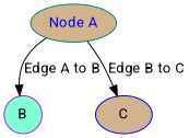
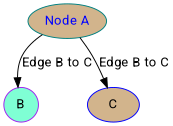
  digraph {
    fontname=Roboto
    node [fillcolor=tan fontname=Roboto style=filled]
    edge [fontname=Roboto]
    n1 [color=teal fontcolor=blue label="Node A"]
    B [color=purple fillcolor=aquamarine shape=circle]
    C [color=blue]
-   n1 -> B [label="Edge A to B"]
+   n1 -> B [label="Edge B to C"]
    n1 -> C [label="Edge B to C"]
  }
